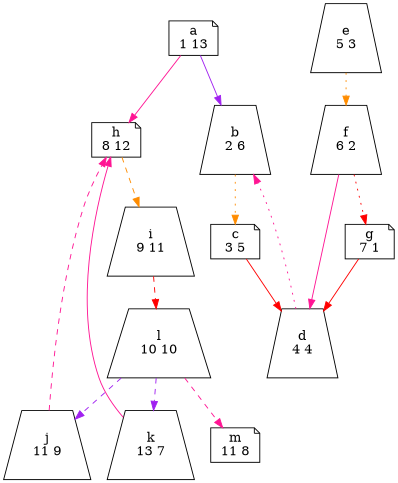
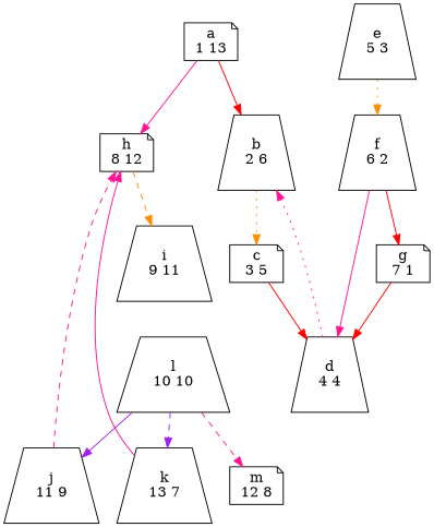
  digraph {
    node [shape=trapezium]
    edge [color=deeppink style=solid]
    n1 [label="a\n1 13" shape=note]
    n2 [label="b\n2 6"]
    n3 [label="h\n8 12" shape=note]
    n4 [label="c\n3 5" shape=note]
    n5 [label="i\n9 11"]
    n6 [label="d\n4 4"]
    n7 [label="e\n5 3"]
    n8 [label="f\n6 2"]
    n9 [label="g\n7 1" shape=note]
    n10 [label="l\n10 10"]
    n11 [label="j\n11 9"]
    n12 [label="k\n13 7"]
-   n13 [label="m\n11 8" shape=note]
-   n1 -> n2 [color=purple]
+   n13 [label="m\n12 8" shape=note]
+   n1 -> n2 [color=red]
    n1 -> n3
    n2 -> n4 [color=darkorange style=dotted]
    n3 -> n5 [color=darkorange style=dashed]
    n4 -> n6 [color=red]
-   n5 -> n10 [color=red style=dashed]
    n6 -> n2 [style=dotted]
    n7 -> n8 [color=darkorange style=dotted]
    n8 -> n6
-   n8 -> n9 [color=red style=dotted]
+   n8 -> n9 [color=red]
    n9 -> n6 [color=red]
-   n10 -> n11 [color=purple style=dashed]
+   n10 -> n11 [color=purple]
    n10 -> n12 [color=purple style=dashed]
    n10 -> n13 [style=dashed]
    n11 -> n3 [style=dashed]
    n12 -> n3
  }
